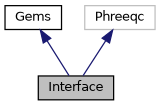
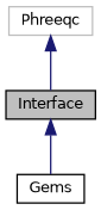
  digraph {
    node [color=black fillcolor=white fontname=Helvetica fontsize=10 shape=record style=filled]
    edge [color=midnightblue dir=back fontname=Helvetica fontsize=10 labelfontname=Helvetica labelfontsize=10 style=solid]
    n1 [fillcolor=grey75 fontcolor=black height=0.2 label=Interface width=0.4]
    n2 [height=0.2 label=Gems width=0.4]
    n3 [color=grey75 height=0.2 label=Phreeqc width=0.4]
-   n2 -> n1
+   n1 -> n2
    n3 -> n1
  }
